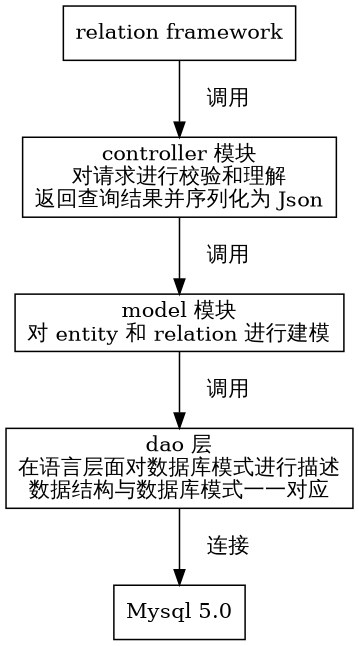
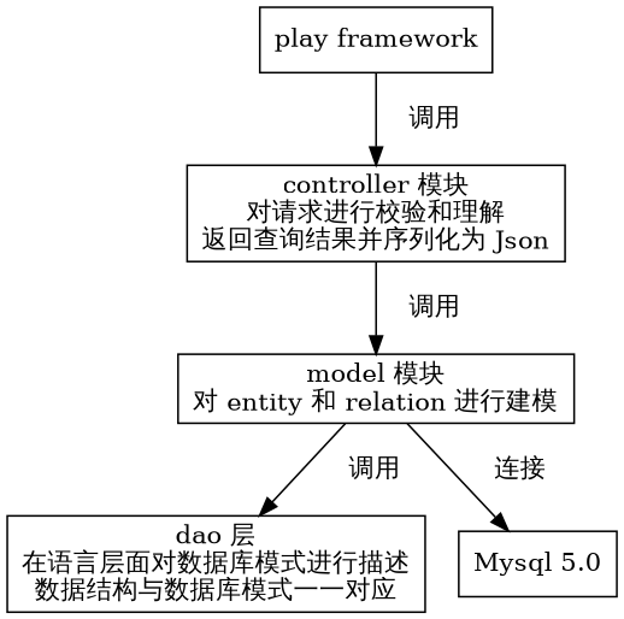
  digraph {
    splines=false
    node [shape=box]
-   n1 [label="relation framework"]
+   n1 [label="play framework"]
    n2 [label="controller 模块\n对请求进行校验和理解\n返回查询结果并序列化为 Json"]
    n3 [label="model 模块\n对 entity 和 relation 进行建模"]
    n4 [label="dao 层\n在语言层面对数据库模式进行描述\n数据结构与数据库模式一一对应"]
    n5 [label="Mysql 5.0"]
    n1 -> n2 [label="    调用"]
    n2 -> n3 [label="    调用"]
    n3 -> n4 [label="    调用"]
-   n4 -> n5 [label="    连接"]
+   n3 -> n5 [label="    连接"]
  }
